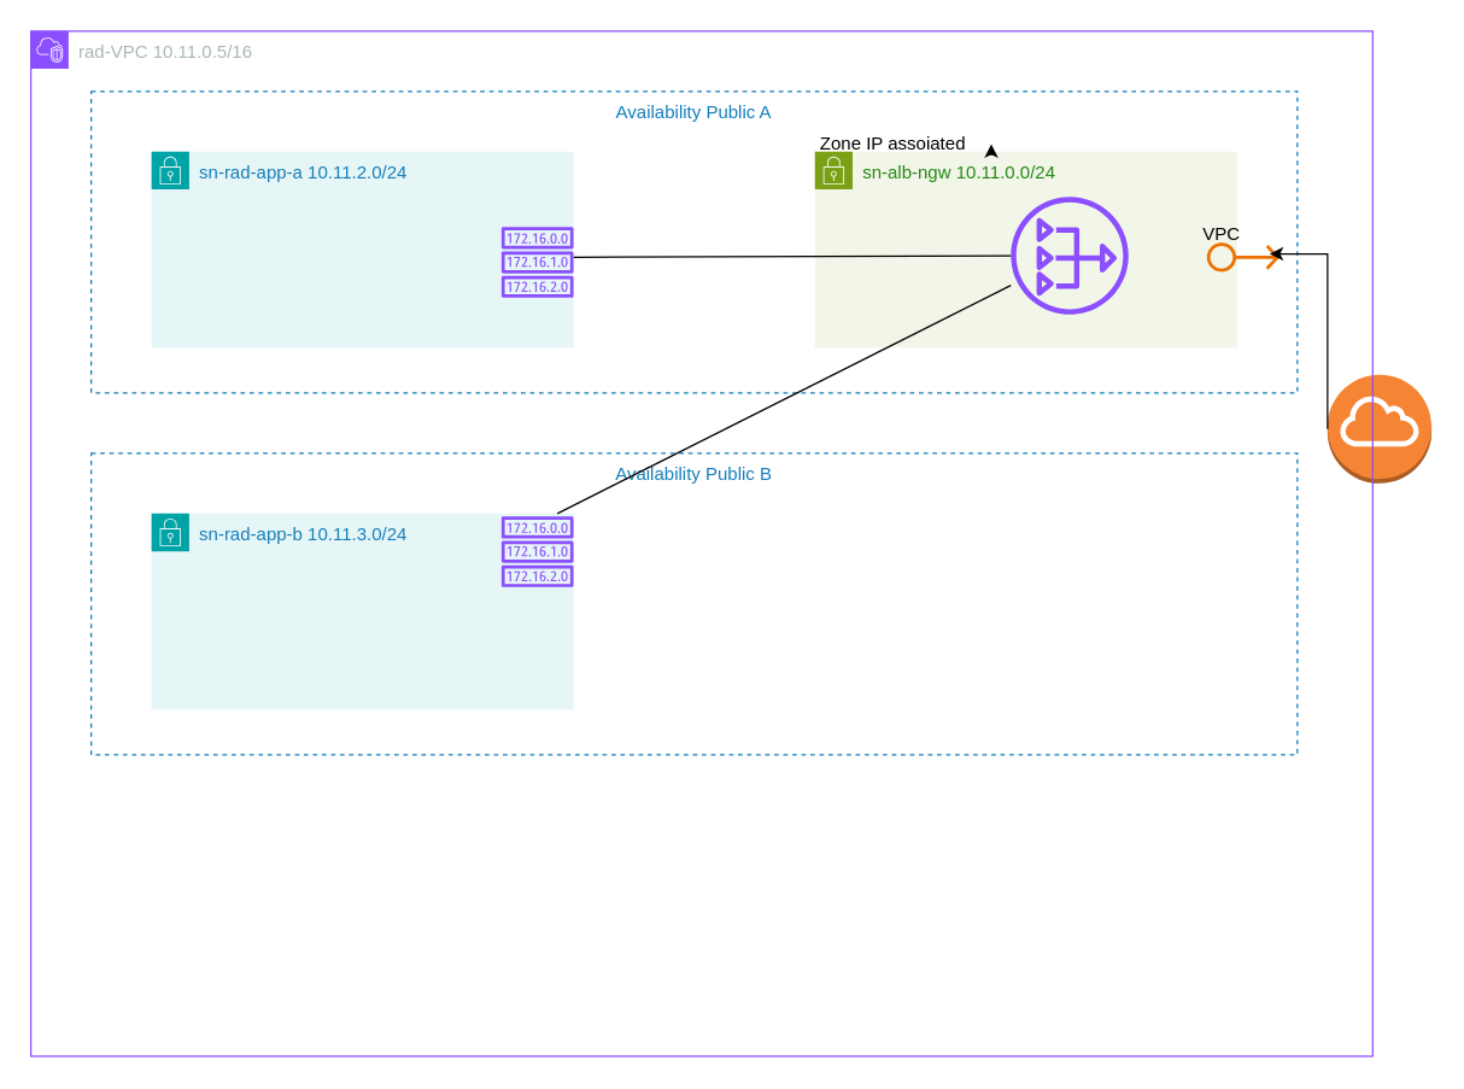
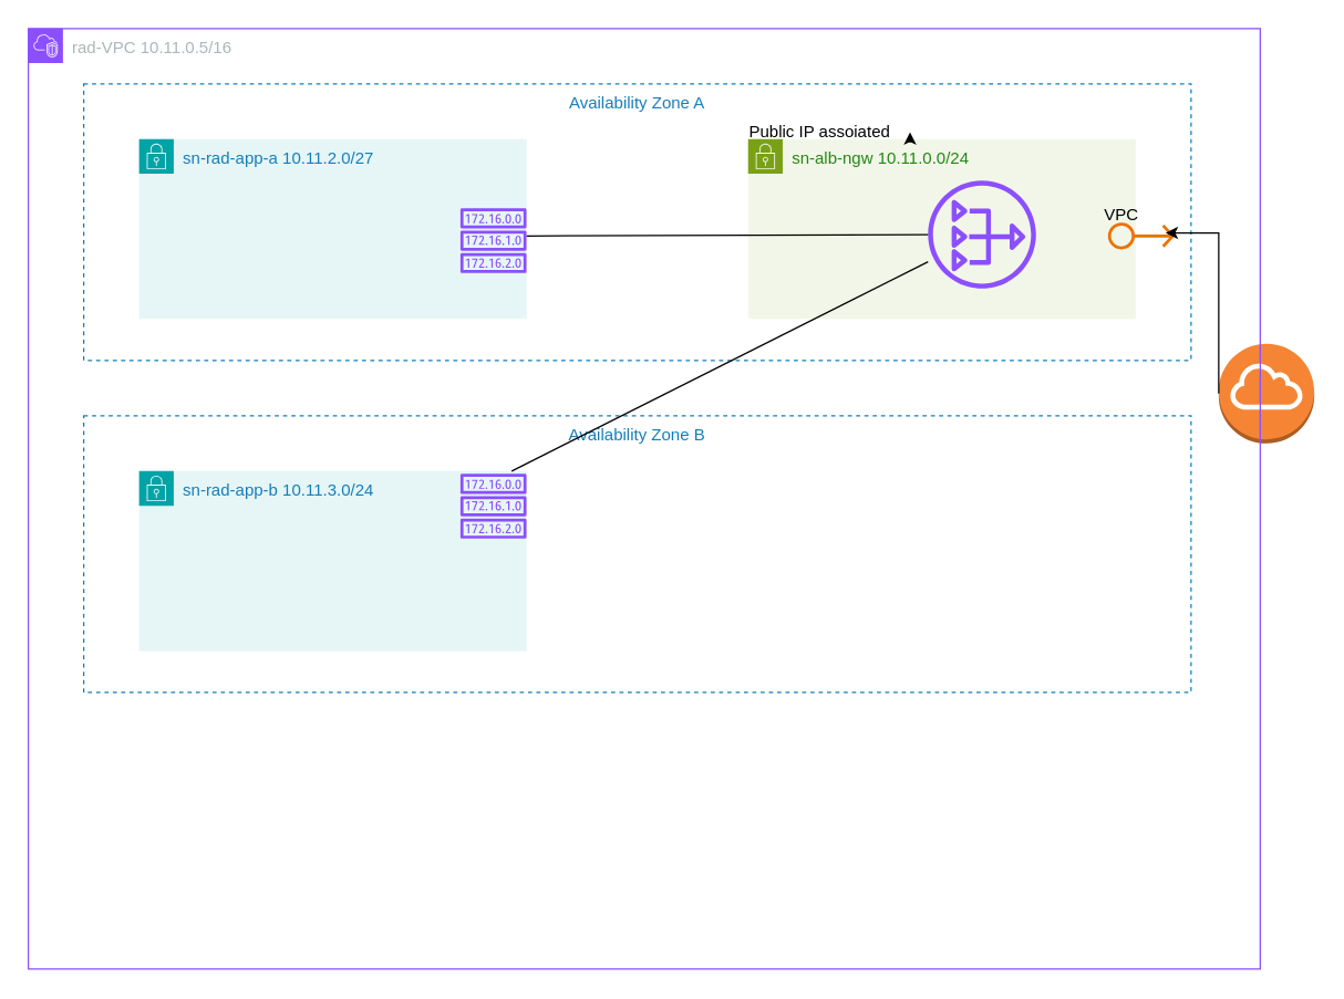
  <mxCell id="0" />
  <mxCell id="1" parent="0" />
  <mxCell id="2" value="" style="outlineConnect=0;dashed=0;verticalLabelPosition=bottom;verticalAlign=top;align=center;html=1;shape=mxgraph.aws3.internet_gateway;fillColor=#F58534;gradientColor=none;strokeColor=#147EBA;fontFamily=Helvetica;fontSize=12;fontColor=#147EBA;fontStyle=0;resizable=0;" parent="1" vertex="1"><mxGeometry x="880" y="248" width="69" height="72" as="geometry" /></mxCell>
  <mxCell id="3" value="rad-VPC&lt;span style=&quot;background-color: initial;&quot;&gt;&amp;nbsp;10.11.0.5/16&lt;/span&gt;" style="points=[[0,0],[0.25,0],[0.5,0],[0.75,0],[1,0],[1,0.25],[1,0.5],[1,0.75],[1,1],[0.75,1],[0.5,1],[0.25,1],[0,1],[0,0.75],[0,0.5],[0,0.25]];outlineConnect=0;gradientColor=none;html=1;whiteSpace=wrap;fontSize=12;fontStyle=0;container=1;pointerEvents=0;collapsible=0;recursiveResize=0;shape=mxgraph.aws4.group;grIcon=mxgraph.aws4.group_vpc2;strokeColor=#8C4FFF;fillColor=none;verticalAlign=top;align=left;spacingLeft=30;fontColor=#AAB7B8;dashed=0;movable=1;resizable=1;rotatable=1;deletable=1;editable=1;locked=0;connectable=1;" parent="1" vertex="1"><mxGeometry x="20" y="20" width="890" height="680" as="geometry" /></mxCell>
- <mxCell id="4" value="Availability Public A&lt;div&gt;&lt;br&gt;&lt;/div&gt;" style="fillColor=none;strokeColor=#147EBA;dashed=1;verticalAlign=top;fontStyle=0;fontColor=#147EBA;whiteSpace=wrap;html=1;movable=1;resizable=1;rotatable=1;deletable=1;editable=1;locked=0;connectable=1;" parent="3" vertex="1"><mxGeometry x="40" y="40" width="800" height="200" as="geometry" /></mxCell>
- <mxCell id="5" value="Availability Public B" style="fillColor=none;strokeColor=#147EBA;dashed=1;verticalAlign=top;fontStyle=0;fontColor=#147EBA;whiteSpace=wrap;html=1;movable=1;resizable=1;rotatable=1;deletable=1;editable=1;locked=0;connectable=1;" parent="3" vertex="1"><mxGeometry x="40" y="280" width="800" height="200" as="geometry" /></mxCell>
- <mxCell id="6" value="sn-rad-app-a 10.11.2.0/24" style="points=[[0,0,0,0,0],[0,0.25,0,0,0],[0,0.5,0,0,0],[0,0.75,0,0,0],[0,1,0,0,0],[0.25,0,0,0,0],[0.25,1,0,0,0],[0.5,0,0,0,0],[0.5,1,0,0,0],[0.75,0,0,0,0],[0.75,1,0,0,0],[1,0,0,0,0],[1,0.25,0,0,0],[1,0.5,0,0,0],[1,0.75,0,0,0],[1,1,0,0,0]];outlineConnect=0;gradientColor=none;html=1;whiteSpace=wrap;fontSize=12;fontStyle=0;container=1;pointerEvents=0;collapsible=0;recursiveResize=0;shape=mxgraph.aws4.group;grIcon=mxgraph.aws4.group_security_group;grStroke=0;strokeColor=#00A4A6;fillColor=#E6F6F7;verticalAlign=top;align=left;spacingLeft=30;fontColor=#147EBA;dashed=0;" parent="3" vertex="1"><mxGeometry x="80" y="80" width="280" height="130" as="geometry" /></mxCell>
+ <mxCell id="4" value="Availability Zone A&lt;div&gt;&lt;br&gt;&lt;/div&gt;" style="fillColor=none;strokeColor=#147EBA;dashed=1;verticalAlign=top;fontStyle=0;fontColor=#147EBA;whiteSpace=wrap;html=1;movable=1;resizable=1;rotatable=1;deletable=1;editable=1;locked=0;connectable=1;" parent="3" vertex="1"><mxGeometry x="40" y="40" width="800" height="200" as="geometry" /></mxCell>
+ <mxCell id="5" value="Availability Zone B" style="fillColor=none;strokeColor=#147EBA;dashed=1;verticalAlign=top;fontStyle=0;fontColor=#147EBA;whiteSpace=wrap;html=1;movable=1;resizable=1;rotatable=1;deletable=1;editable=1;locked=0;connectable=1;" parent="3" vertex="1"><mxGeometry x="40" y="280" width="800" height="200" as="geometry" /></mxCell>
+ <mxCell id="6" value="sn-rad-app-a 10.11.2.0/27" style="points=[[0,0,0,0,0],[0,0.25,0,0,0],[0,0.5,0,0,0],[0,0.75,0,0,0],[0,1,0,0,0],[0.25,0,0,0,0],[0.25,1,0,0,0],[0.5,0,0,0,0],[0.5,1,0,0,0],[0.75,0,0,0,0],[0.75,1,0,0,0],[1,0,0,0,0],[1,0.25,0,0,0],[1,0.5,0,0,0],[1,0.75,0,0,0],[1,1,0,0,0]];outlineConnect=0;gradientColor=none;html=1;whiteSpace=wrap;fontSize=12;fontStyle=0;container=1;pointerEvents=0;collapsible=0;recursiveResize=0;shape=mxgraph.aws4.group;grIcon=mxgraph.aws4.group_security_group;grStroke=0;strokeColor=#00A4A6;fillColor=#E6F6F7;verticalAlign=top;align=left;spacingLeft=30;fontColor=#147EBA;dashed=0;" parent="3" vertex="1"><mxGeometry x="80" y="80" width="280" height="130" as="geometry" /></mxCell>
  <mxCell id="7" value="sn-rad-app-b 10.11.3.0/24" style="points=[[0,0],[0.25,0],[0.5,0],[0.75,0],[1,0],[1,0.25],[1,0.5],[1,0.75],[1,1],[0.75,1],[0.5,1],[0.25,1],[0,1],[0,0.75],[0,0.5],[0,0.25]];outlineConnect=0;gradientColor=none;html=1;whiteSpace=wrap;fontSize=12;fontStyle=0;container=1;pointerEvents=0;collapsible=0;recursiveResize=0;shape=mxgraph.aws4.group;grIcon=mxgraph.aws4.group_security_group;grStroke=0;strokeColor=#00A4A6;fillColor=#E6F6F7;verticalAlign=top;align=left;spacingLeft=30;fontColor=#147EBA;dashed=0;" parent="3" vertex="1"><mxGeometry x="80" y="320" width="280" height="130" as="geometry" /></mxCell>
  <mxCell id="8" value="" style="sketch=0;outlineConnect=0;fontColor=#232F3E;gradientColor=none;fillColor=#8C4FFF;strokeColor=none;dashed=0;verticalLabelPosition=bottom;verticalAlign=top;align=center;html=1;fontSize=12;fontStyle=0;aspect=fixed;pointerEvents=1;shape=mxgraph.aws4.route_table;" vertex="1" parent="7"><mxGeometry x="232" y="2" width="48" height="46.77" as="geometry" /></mxCell>
  <mxCell id="9" value="sn-alb-ngw 10.11.0.0/24" style="points=[[0,0],[0.25,0],[0.5,0],[0.75,0],[1,0],[1,0.25],[1,0.5],[1,0.75],[1,1],[0.75,1],[0.5,1],[0.25,1],[0,1],[0,0.75],[0,0.5],[0,0.25]];outlineConnect=0;gradientColor=none;html=1;whiteSpace=wrap;fontSize=12;fontStyle=0;container=1;pointerEvents=0;collapsible=0;recursiveResize=0;shape=mxgraph.aws4.group;grIcon=mxgraph.aws4.group_security_group;grStroke=0;strokeColor=#7AA116;fillColor=#F2F6E8;verticalAlign=top;align=left;spacingLeft=30;fontColor=#248814;dashed=0;movable=1;resizable=1;rotatable=1;deletable=1;editable=1;locked=0;connectable=1;" parent="3" vertex="1"><mxGeometry x="520" y="80" width="280" height="130" as="geometry" /></mxCell>
  <mxCell id="10" value="" style="sketch=0;outlineConnect=0;fontColor=#232F3E;gradientColor=none;fillColor=#ED7100;strokeColor=none;dashed=0;verticalLabelPosition=bottom;verticalAlign=top;align=center;html=1;fontSize=12;fontStyle=0;aspect=fixed;pointerEvents=1;shape=mxgraph.aws4.elastic_ip_address;fontFamily=Helvetica;resizable=0;" parent="3" vertex="1"><mxGeometry x="780" y="140" width="48" height="20" as="geometry" /></mxCell>
  <mxCell id="11" value="" style="sketch=0;outlineConnect=0;fontColor=#232F3E;gradientColor=none;fillColor=#8C4FFF;strokeColor=none;dashed=0;verticalLabelPosition=bottom;verticalAlign=top;align=center;html=1;fontSize=12;fontStyle=0;aspect=fixed;pointerEvents=1;shape=mxgraph.aws4.nat_gateway;fontFamily=Helvetica;resizable=0;" parent="3" vertex="1"><mxGeometry x="650" y="110" width="78" height="78" as="geometry" /></mxCell>
  <mxCell id="12" value="VPC" style="text;html=1;align=center;verticalAlign=middle;whiteSpace=wrap;rounded=0;" vertex="1" parent="3"><mxGeometry x="760" y="120" width="60" height="30" as="geometry" /></mxCell>
- <mxCell id="13" value="Zone IP assoiated" style="text;html=1;align=center;verticalAlign=middle;whiteSpace=wrap;rounded=0;" vertex="1" parent="3"><mxGeometry x="507" y="60" width="130" height="30" as="geometry" /></mxCell>
+ <mxCell id="13" value="Public IP assoiated" style="text;html=1;align=center;verticalAlign=middle;whiteSpace=wrap;rounded=0;" vertex="1" parent="3"><mxGeometry x="507" y="60" width="130" height="30" as="geometry" /></mxCell>
  <mxCell id="14" style="edgeStyle=orthogonalEdgeStyle;rounded=0;orthogonalLoop=1;jettySize=auto;html=1;exitX=1;exitY=0.75;exitDx=0;exitDy=0;entryX=1;entryY=0.5;entryDx=0;entryDy=0;" edge="1" parent="3" source="13" target="13"><mxGeometry relative="1" as="geometry" /></mxCell>
  <mxCell id="15" value="" style="sketch=0;outlineConnect=0;fontColor=#232F3E;gradientColor=none;fillColor=#8C4FFF;strokeColor=none;dashed=0;verticalLabelPosition=bottom;verticalAlign=top;align=center;html=1;fontSize=12;fontStyle=0;aspect=fixed;pointerEvents=1;shape=mxgraph.aws4.route_table;" vertex="1" parent="3"><mxGeometry x="312" y="130.0" width="48" height="46.77" as="geometry" /></mxCell>
  <mxCell id="16" value="" style="endArrow=none;html=1;rounded=0;" edge="1" parent="3" source="11"><mxGeometry width="50" height="50" relative="1" as="geometry"><mxPoint x="380" y="160" as="sourcePoint" /><mxPoint x="360" y="150" as="targetPoint" /><Array as="points"><mxPoint x="360" y="150" /></Array></mxGeometry></mxCell>
  <mxCell id="17" value="" style="endArrow=none;html=1;rounded=0;" edge="1" parent="3" source="7" target="11"><mxGeometry width="50" height="50" relative="1" as="geometry"><mxPoint x="570" y="350" as="sourcePoint" /><mxPoint x="610" y="310" as="targetPoint" /></mxGeometry></mxCell>
  <mxCell id="18" style="edgeStyle=orthogonalEdgeStyle;rounded=0;orthogonalLoop=1;jettySize=auto;html=1;exitX=0;exitY=0.5;exitDx=0;exitDy=0;exitPerimeter=0;entryX=0.867;entryY=0.387;entryDx=0;entryDy=0;entryPerimeter=0;fontFamily=Helvetica;fontSize=12;fontColor=#147EBA;fontStyle=0;resizable=0;" parent="1" source="2" target="10" edge="1"><mxGeometry relative="1" as="geometry"><Array as="points"><mxPoint x="880" y="168" /></Array></mxGeometry></mxCell>
